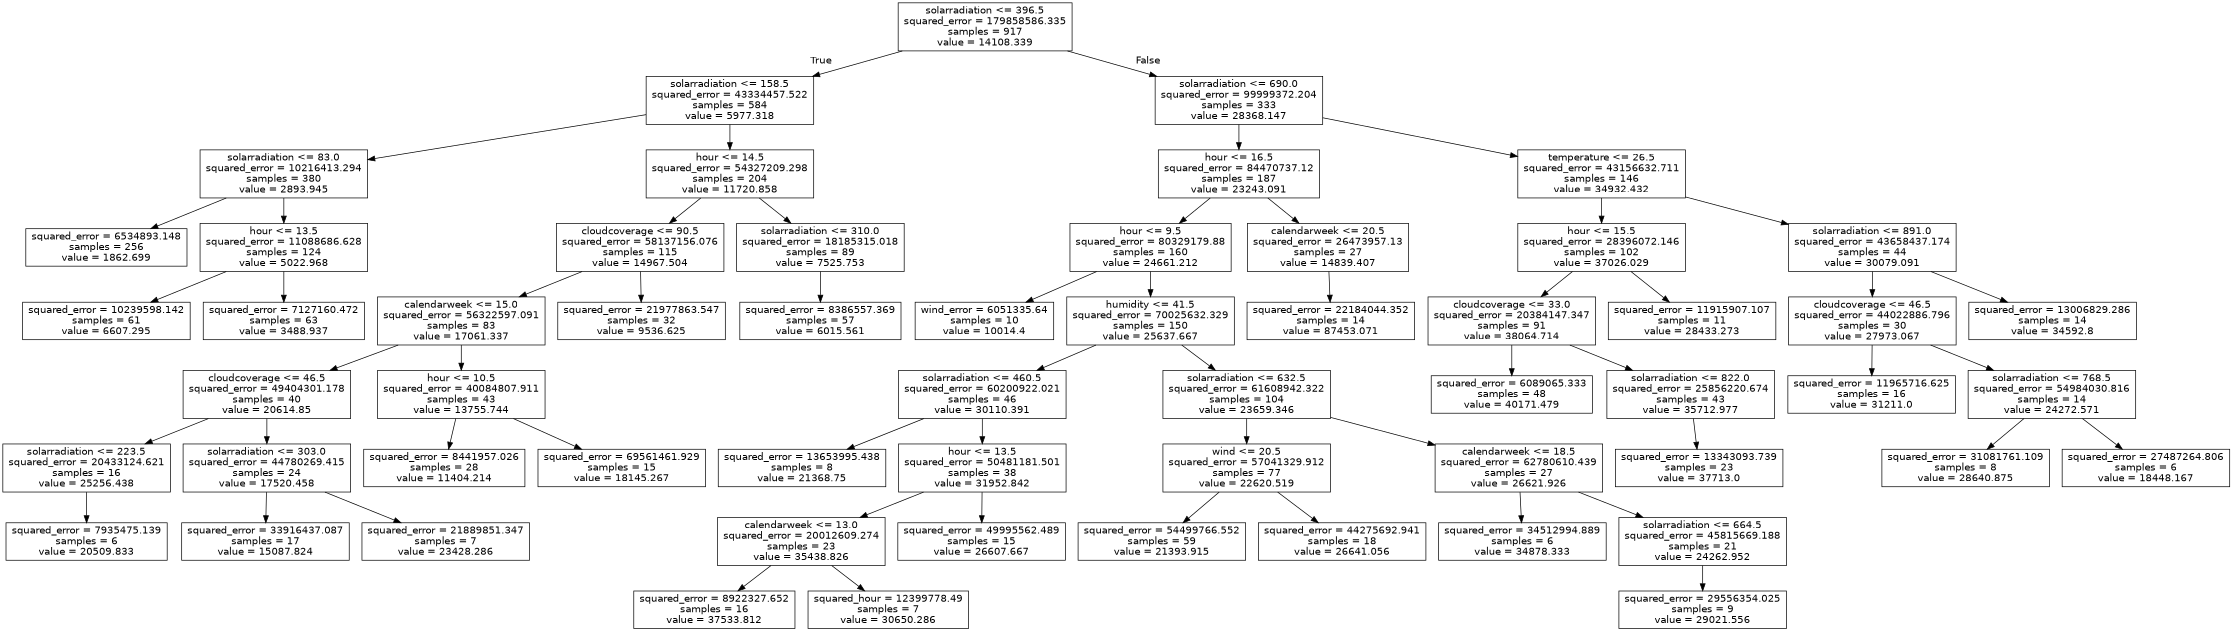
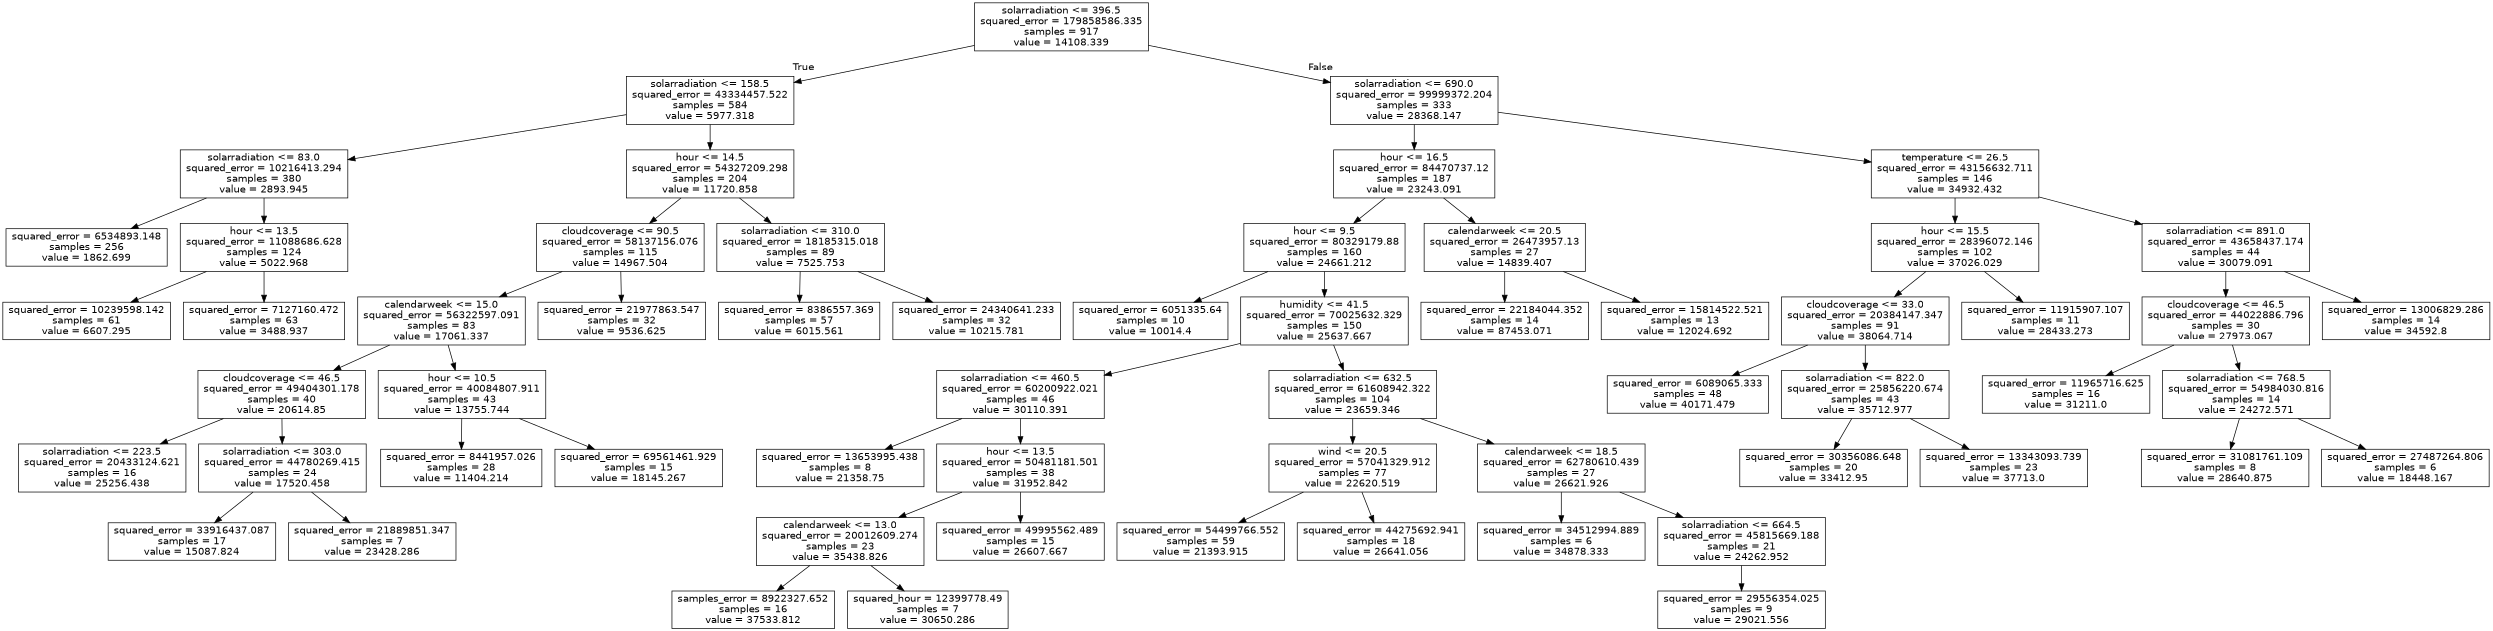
  digraph {
    node [fontname=helvetica shape=box]
    edge [fontname=helvetica]
    n1 [label="solarradiation <= 396.5\nsquared_error = 179858586.335\nsamples = 917\nvalue = 14108.339"]
    n2 [label="solarradiation <= 158.5\nsquared_error = 43334457.522\nsamples = 584\nvalue = 5977.318"]
    n3 [label="solarradiation <= 690.0\nsquared_error = 99999372.204\nsamples = 333\nvalue = 28368.147"]
    n4 [label="solarradiation <= 83.0\nsquared_error = 10216413.294\nsamples = 380\nvalue = 2893.945"]
    n5 [label="hour <= 14.5\nsquared_error = 54327209.298\nsamples = 204\nvalue = 11720.858"]
    n6 [label="hour <= 16.5\nsquared_error = 84470737.12\nsamples = 187\nvalue = 23243.091"]
    n7 [label="temperature <= 26.5\nsquared_error = 43156632.711\nsamples = 146\nvalue = 34932.432"]
    n8 [label="squared_error = 6534893.148\nsamples = 256\nvalue = 1862.699"]
    n9 [label="hour <= 13.5\nsquared_error = 11088686.628\nsamples = 124\nvalue = 5022.968"]
    n10 [label="cloudcoverage <= 90.5\nsquared_error = 58137156.076\nsamples = 115\nvalue = 14967.504"]
    n11 [label="solarradiation <= 310.0\nsquared_error = 18185315.018\nsamples = 89\nvalue = 7525.753"]
    n12 [label="squared_error = 10239598.142\nsamples = 61\nvalue = 6607.295"]
    n13 [label="squared_error = 7127160.472\nsamples = 63\nvalue = 3488.937"]
    n14 [label="calendarweek <= 15.0\nsquared_error = 56322597.091\nsamples = 83\nvalue = 17061.337"]
    n15 [label="squared_error = 21977863.547\nsamples = 32\nvalue = 9536.625"]
    n16 [label="squared_error = 8386557.369\nsamples = 57\nvalue = 6015.561"]
+   n17 [label="squared_error = 24340641.233\nsamples = 32\nvalue = 10215.781"]
    n18 [label="cloudcoverage <= 46.5\nsquared_error = 49404301.178\nsamples = 40\nvalue = 20614.85"]
    n19 [label="hour <= 10.5\nsquared_error = 40084807.911\nsamples = 43\nvalue = 13755.744"]
    n20 [label="solarradiation <= 223.5\nsquared_error = 20433124.621\nsamples = 16\nvalue = 25256.438"]
    n21 [label="solarradiation <= 303.0\nsquared_error = 44780269.415\nsamples = 24\nvalue = 17520.458"]
    n22 [label="squared_error = 8441957.026\nsamples = 28\nvalue = 11404.214"]
    n23 [label="squared_error = 69561461.929\nsamples = 15\nvalue = 18145.267"]
-   n24 [label="squared_error = 7935475.139\nsamples = 6\nvalue = 20509.833"]
    n25 [label="squared_error = 33916437.087\nsamples = 17\nvalue = 15087.824"]
    n26 [label="squared_error = 21889851.347\nsamples = 7\nvalue = 23428.286"]
    n27 [label="hour <= 9.5\nsquared_error = 80329179.88\nsamples = 160\nvalue = 24661.212"]
    n28 [label="calendarweek <= 20.5\nsquared_error = 26473957.13\nsamples = 27\nvalue = 14839.407"]
    n29 [label="hour <= 15.5\nsquared_error = 28396072.146\nsamples = 102\nvalue = 37026.029"]
    n30 [label="solarradiation <= 891.0\nsquared_error = 43658437.174\nsamples = 44\nvalue = 30079.091"]
-   n31 [label="wind_error = 6051335.64\nsamples = 10\nvalue = 10014.4"]
+   n31 [label="squared_error = 6051335.64\nsamples = 10\nvalue = 10014.4"]
    n32 [label="humidity <= 41.5\nsquared_error = 70025632.329\nsamples = 150\nvalue = 25637.667"]
    n33 [label="squared_error = 22184044.352\nsamples = 14\nvalue = 87453.071"]
+   n34 [label="squared_error = 15814522.521\nsamples = 13\nvalue = 12024.692"]
    n35 [label="solarradiation <= 460.5\nsquared_error = 60200922.021\nsamples = 46\nvalue = 30110.391"]
    n36 [label="solarradiation <= 632.5\nsquared_error = 61608942.322\nsamples = 104\nvalue = 23659.346"]
-   n37 [label="squared_error = 13653995.438\nsamples = 8\nvalue = 21368.75"]
+   n37 [label="squared_error = 13653995.438\nsamples = 8\nvalue = 21358.75"]
    n38 [label="hour <= 13.5\nsquared_error = 50481181.501\nsamples = 38\nvalue = 31952.842"]
    n39 [label="wind <= 20.5\nsquared_error = 57041329.912\nsamples = 77\nvalue = 22620.519"]
    n40 [label="calendarweek <= 18.5\nsquared_error = 62780610.439\nsamples = 27\nvalue = 26621.926"]
    n41 [label="calendarweek <= 13.0\nsquared_error = 20012609.274\nsamples = 23\nvalue = 35438.826"]
    n42 [label="squared_error = 49995562.489\nsamples = 15\nvalue = 26607.667"]
-   n43 [label="squared_error = 8922327.652\nsamples = 16\nvalue = 37533.812"]
+   n43 [label="samples_error = 8922327.652\nsamples = 16\nvalue = 37533.812"]
    n44 [label="squared_hour = 12399778.49\nsamples = 7\nvalue = 30650.286"]
    n45 [label="squared_error = 54499766.552\nsamples = 59\nvalue = 21393.915"]
    n46 [label="squared_error = 44275692.941\nsamples = 18\nvalue = 26641.056"]
    n47 [label="squared_error = 34512994.889\nsamples = 6\nvalue = 34878.333"]
    n48 [label="solarradiation <= 664.5\nsquared_error = 45815669.188\nsamples = 21\nvalue = 24262.952"]
    n49 [label="squared_error = 29556354.025\nsamples = 9\nvalue = 29021.556"]
    n50 [label="cloudcoverage <= 33.0\nsquared_error = 20384147.347\nsamples = 91\nvalue = 38064.714"]
    n51 [label="squared_error = 11915907.107\nsamples = 11\nvalue = 28433.273"]
    n52 [label="cloudcoverage <= 46.5\nsquared_error = 44022886.796\nsamples = 30\nvalue = 27973.067"]
    n53 [label="squared_error = 13006829.286\nsamples = 14\nvalue = 34592.8"]
    n54 [label="squared_error = 6089065.333\nsamples = 48\nvalue = 40171.479"]
    n55 [label="solarradiation <= 822.0\nsquared_error = 25856220.674\nsamples = 43\nvalue = 35712.977"]
+   n56 [label="squared_error = 30356086.648\nsamples = 20\nvalue = 33412.95"]
    n57 [label="squared_error = 13343093.739\nsamples = 23\nvalue = 37713.0"]
    n58 [label="squared_error = 11965716.625\nsamples = 16\nvalue = 31211.0"]
    n59 [label="solarradiation <= 768.5\nsquared_error = 54984030.816\nsamples = 14\nvalue = 24272.571"]
    n60 [label="squared_error = 31081761.109\nsamples = 8\nvalue = 28640.875"]
    n61 [label="squared_error = 27487264.806\nsamples = 6\nvalue = 18448.167"]
    n1 -> n2 [headlabel=True labelangle=45 labeldistance=2.5]
    n1 -> n3 [headlabel=False labelangle=-45 labeldistance=2.5]
    n2 -> n4
    n2 -> n5
    n3 -> n6
    n3 -> n7
    n4 -> n8
    n4 -> n9
    n5 -> n10
    n5 -> n11
    n6 -> n27
    n6 -> n28
    n7 -> n29
    n7 -> n30
    n9 -> n12
    n9 -> n13
    n10 -> n14
    n10 -> n15
    n11 -> n16
+   n11 -> n17
    n14 -> n18
    n14 -> n19
    n18 -> n20
    n18 -> n21
    n19 -> n22
    n19 -> n23
-   n20 -> n24
    n21 -> n25
    n21 -> n26
    n27 -> n31
    n27 -> n32
    n28 -> n33
+   n28 -> n34
    n29 -> n50
    n29 -> n51
    n30 -> n52
    n30 -> n53
    n32 -> n35
    n32 -> n36
    n35 -> n37
    n35 -> n38
    n36 -> n39
    n36 -> n40
    n38 -> n41
    n38 -> n42
    n39 -> n45
    n39 -> n46
    n40 -> n47
    n40 -> n48
    n41 -> n43
    n41 -> n44
    n48 -> n49
    n50 -> n54
    n50 -> n55
    n52 -> n58
    n52 -> n59
+   n55 -> n56
    n55 -> n57
    n59 -> n60
    n59 -> n61
  }
